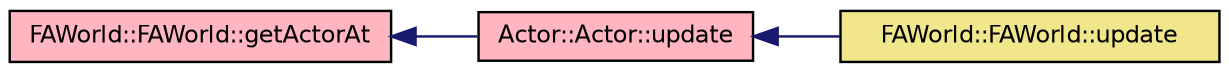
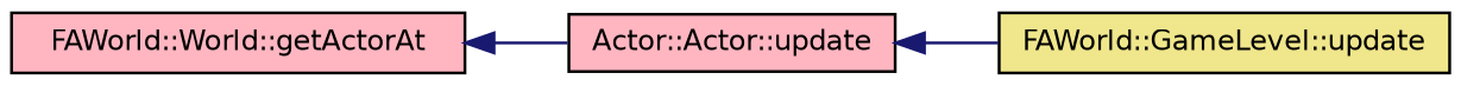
  digraph {
    rankdir=LR
    node [color=black fillcolor=lightpink fontname=Helvetica fontsize=10 shape=record style=filled]
    edge [color=midnightblue dir=back fontname=Helvetica fontsize=10 labelfontname=Helvetica labelfontsize=10 style=solid]
-   n1 [fontcolor=black height=0.2 label="FAWorld::FAWorld::getActorAt" width=0.4]
+   n1 [fontcolor=black height=0.2 label="FAWorld::World::getActorAt" width=0.4]
    n2 [height=0.2 label="Actor::Actor::update" width=0.4]
-   n3 [fillcolor=khaki height=0.2 label="FAWorld::FAWorld::update" width=0.4]
+   n3 [fillcolor=khaki height=0.2 label="FAWorld::GameLevel::update" width=0.4]
    n1 -> n2
    n2 -> n3
  }
